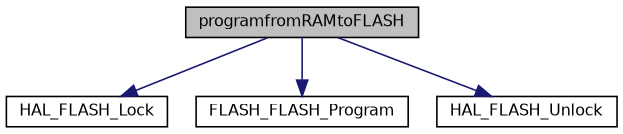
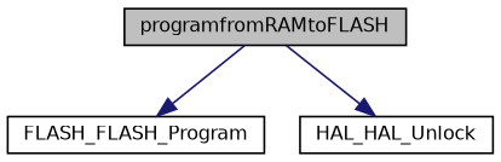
  digraph {
    rankdir=TB
    node [color=black fillcolor=white fontname=Helvetica fontsize=10 shape=record style=filled]
    edge [color=midnightblue fontname=Helvetica fontsize=10 labelfontname=Helvetica labelfontsize=10 style=solid]
    n1 [fillcolor=grey75 fontcolor=black height=0.2 label=programfromRAMtoFLASH width=0.4]
-   n2 [height=0.2 label=HAL_FLASH_Lock width=0.4]
    n3 [height=0.2 label=FLASH_FLASH_Program width=0.4]
-   n4 [height=0.2 label=HAL_FLASH_Unlock width=0.4]
-   n1 -> n2
+   n4 [height=0.2 label=HAL_HAL_Unlock width=0.4]
    n1 -> n3
    n1 -> n4
  }
